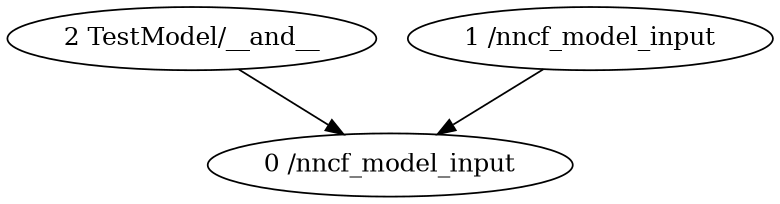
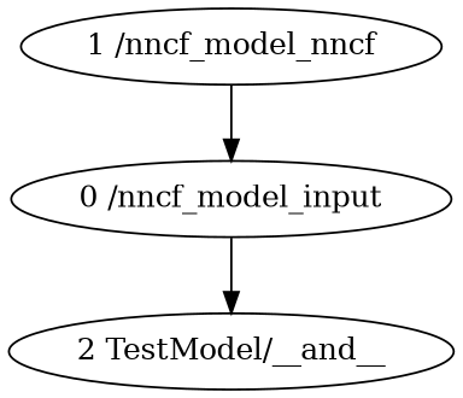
  strict digraph {
    node [type=nncf_model_input]
    "2 TestModel/__and__" [scope=TestModel type=__and__]
    "0 /nncf_model_input"
-   "1 /nncf_model_input"
-   "2 TestModel/__and__" -> "0 /nncf_model_input"
+   "1 /nncf_model_input" [label="1 /nncf_model_nncf"]
+   "0 /nncf_model_input" -> "2 TestModel/__and__"
    "1 /nncf_model_input" -> "0 /nncf_model_input"
  }
